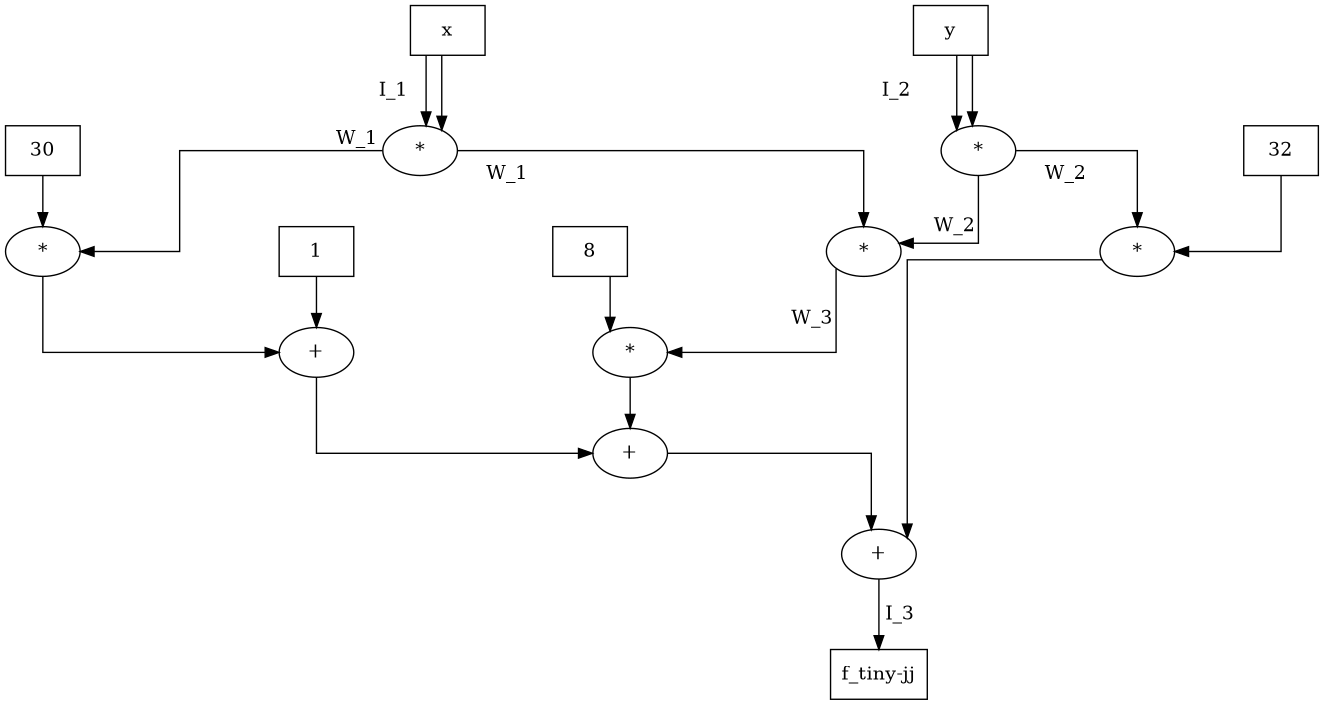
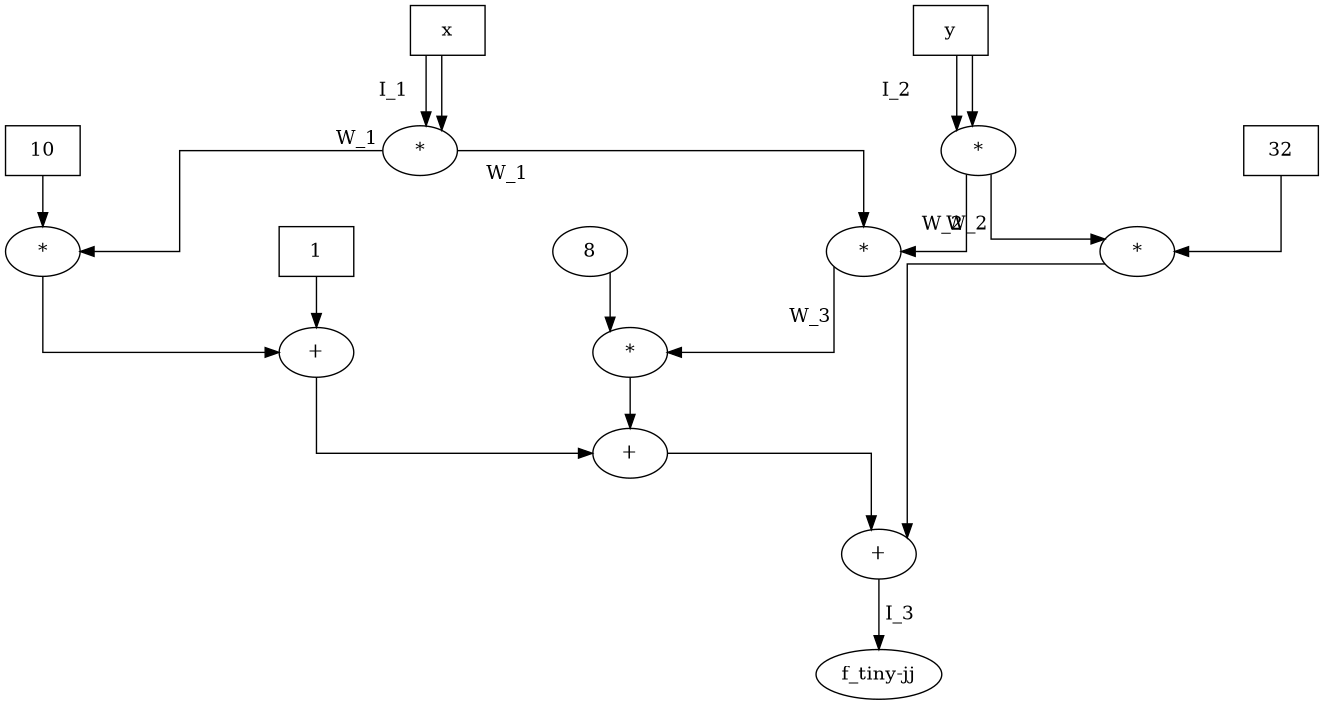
  digraph {
    forcelabels=true
    nodesep=2.0
    splines=ortho
    n1 [label=x shape=box]
    n2 [label="*"]
    n3 [label="*"]
    n4 [label="*"]
    n5 [label="+"]
    n6 [label="*"]
    n7 [label="+"]
    n8 [label=y shape=box]
    n9 [label="*"]
    n10 [label="*"]
    n11 [label="+"]
-   n12 [label="f_tiny-jj" shape=box]
-   n13 [label=30 shape=box]
+   n12 [label="f_tiny-jj" shape=ellipse]
+   n13 [label=10 shape=box]
    n14 [label=32 shape=box]
    n15 [label=1 shape=box]
-   n16 [label=8 shape=box]
+   n16 [label=8 shape=ellipse]
    n1 -> n2 [label=I_1 labeldistance=4]
    n1 -> n2
    n2 -> n3 [labeldistance=2 taillabel=W_1]
    n2 -> n4 [labeldistance=4 taillabel=W_1]
    n3 -> n5
    n4 -> n6 [labeldistance=4 taillabel=W_3]
    n5 -> n7
    n6 -> n7
    n7 -> n11
    n8 -> n9 [label=I_2]
    n8 -> n9
    n9 -> n4 [labeldistance=4 taillabel=W_2]
    n9 -> n10 [labeldistance=4 taillabel=W_2]
    n10 -> n11
    n11 -> n12 [label=" I_3" labeldistance=2]
    n13 -> n3
    n14 -> n10
    n15 -> n5
    n16 -> n6
  }
